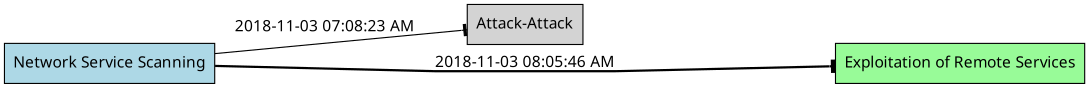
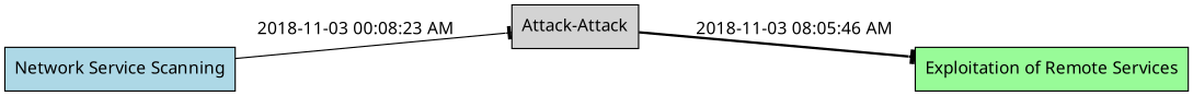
  digraph {
    fontname="Noto Sans"
    rankdir=LR
    splines=polyline
    node [fontname="Noto Sans" shape=box style=filled]
    edge [arrowhead=tee fontname="Noto Sans"]
    n1 [fillcolor=lightblue label="Network Service Scanning"]
    n2 [fillcolor=lightgrey label="Attack-Attack"]
    n3 [fillcolor=palegreen label="Exploitation of Remote Services"]
-   n1 -> n2 [label="2018-11-03 07:08:23 AM" style=solid]
-   n1 -> n3 [label="2018-11-03 08:05:46 AM" style=bold]
+   n1 -> n2 [label="2018-11-03 00:08:23 AM" style=solid]
+   n2 -> n3 [label="2018-11-03 08:05:46 AM" style=bold]
  }
